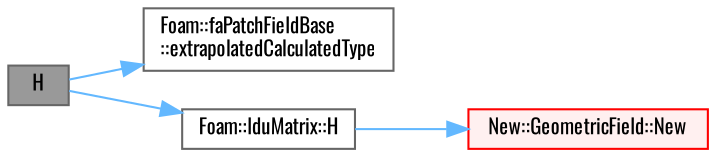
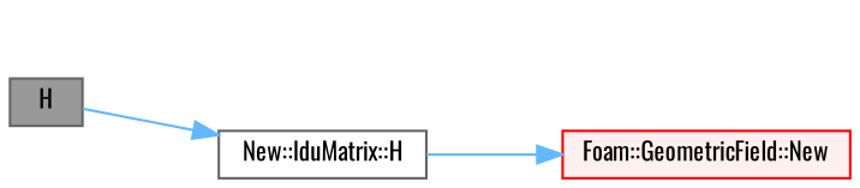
  digraph {
    fontname=Oswald
    rankdir=LR
    node [color=grey40 fillcolor=white fontname=Oswald fontsize=10 shape=box style=filled]
    edge [color=steelblue1 fontname=Oswald fontsize=10 labelfontname=Helvetica labelfontsize=10 style=solid]
    n1 [color=gray40 fillcolor=grey60 fontcolor=black height=0.2 label=H width=0.4]
-   n2 [height=0.2 label="Foam::faPatchFieldBase\l::extrapolatedCalculatedType" width=0.4]
-   n3 [height=0.2 label="Foam::lduMatrix::H" width=0.4]
-   n4 [color=red fillcolor="#FFF0F0" height=0.2 label="New::GeometricField::New" width=0.4]
-   n1 -> n2
+   n3 [height=0.2 label="New::lduMatrix::H" width=0.4]
+   n4 [color=red fillcolor="#FFF0F0" height=0.2 label="Foam::GeometricField::New" width=0.4]
    n1 -> n3
    n3 -> n4
  }
